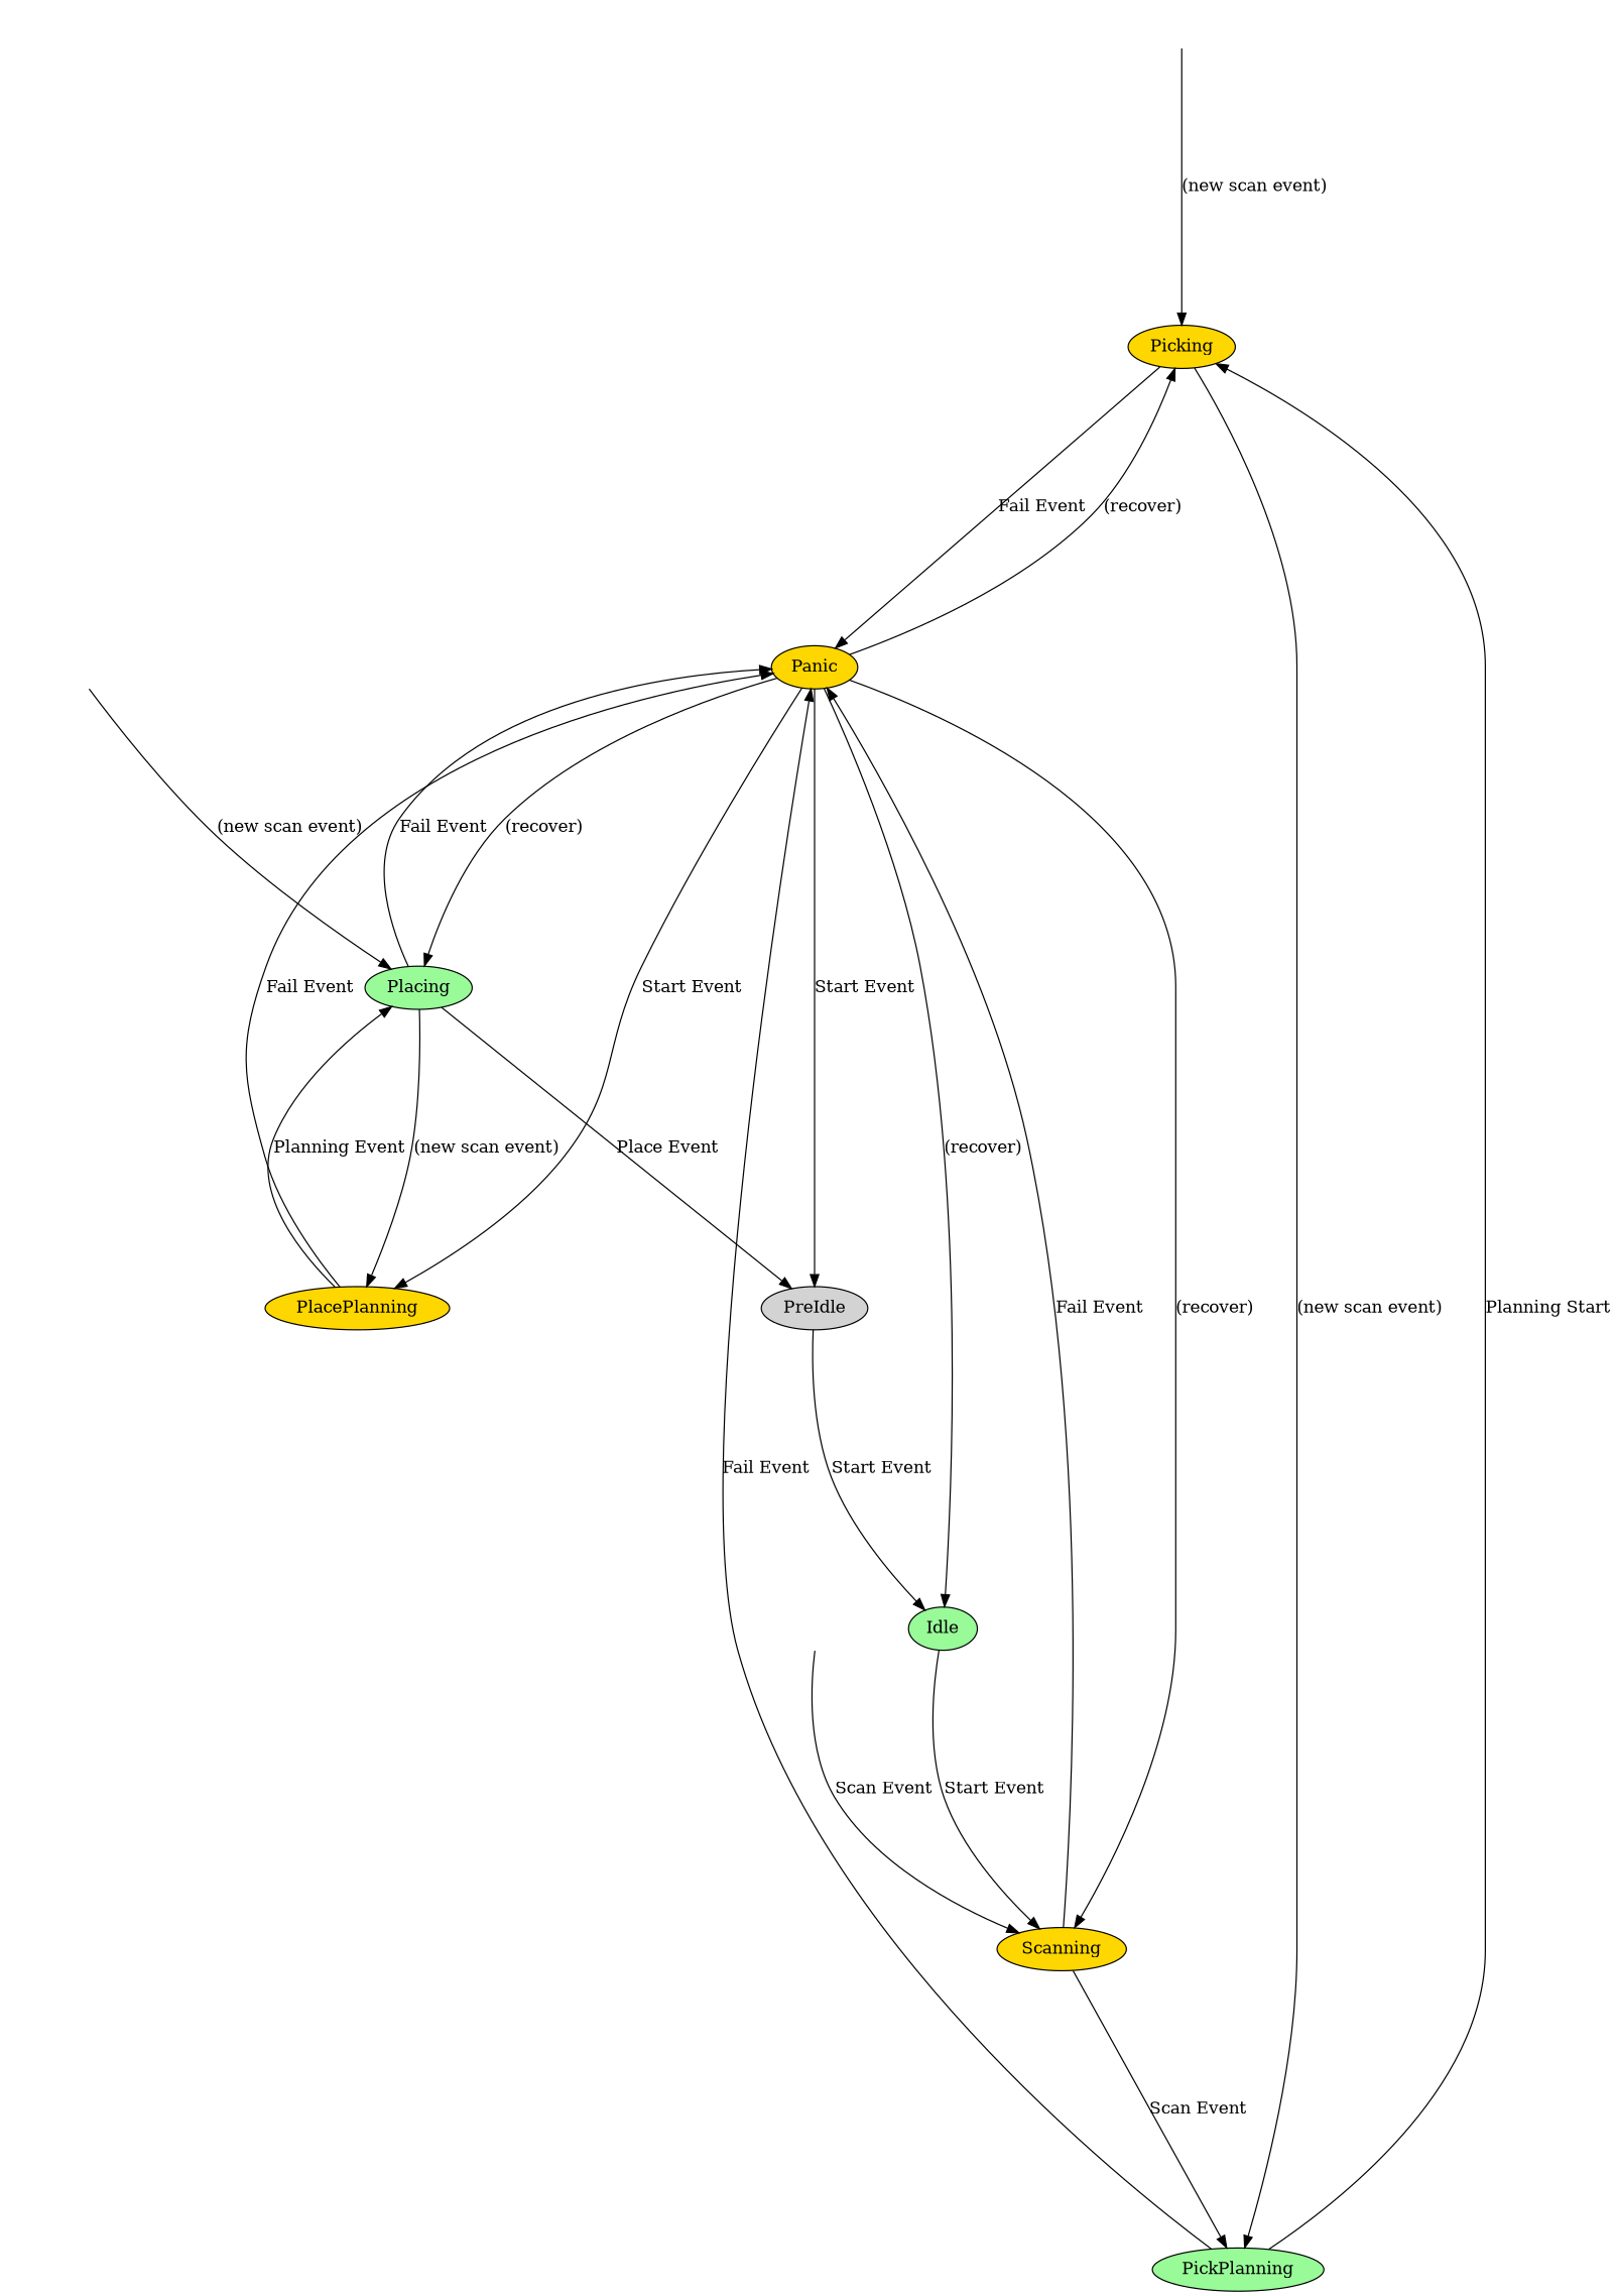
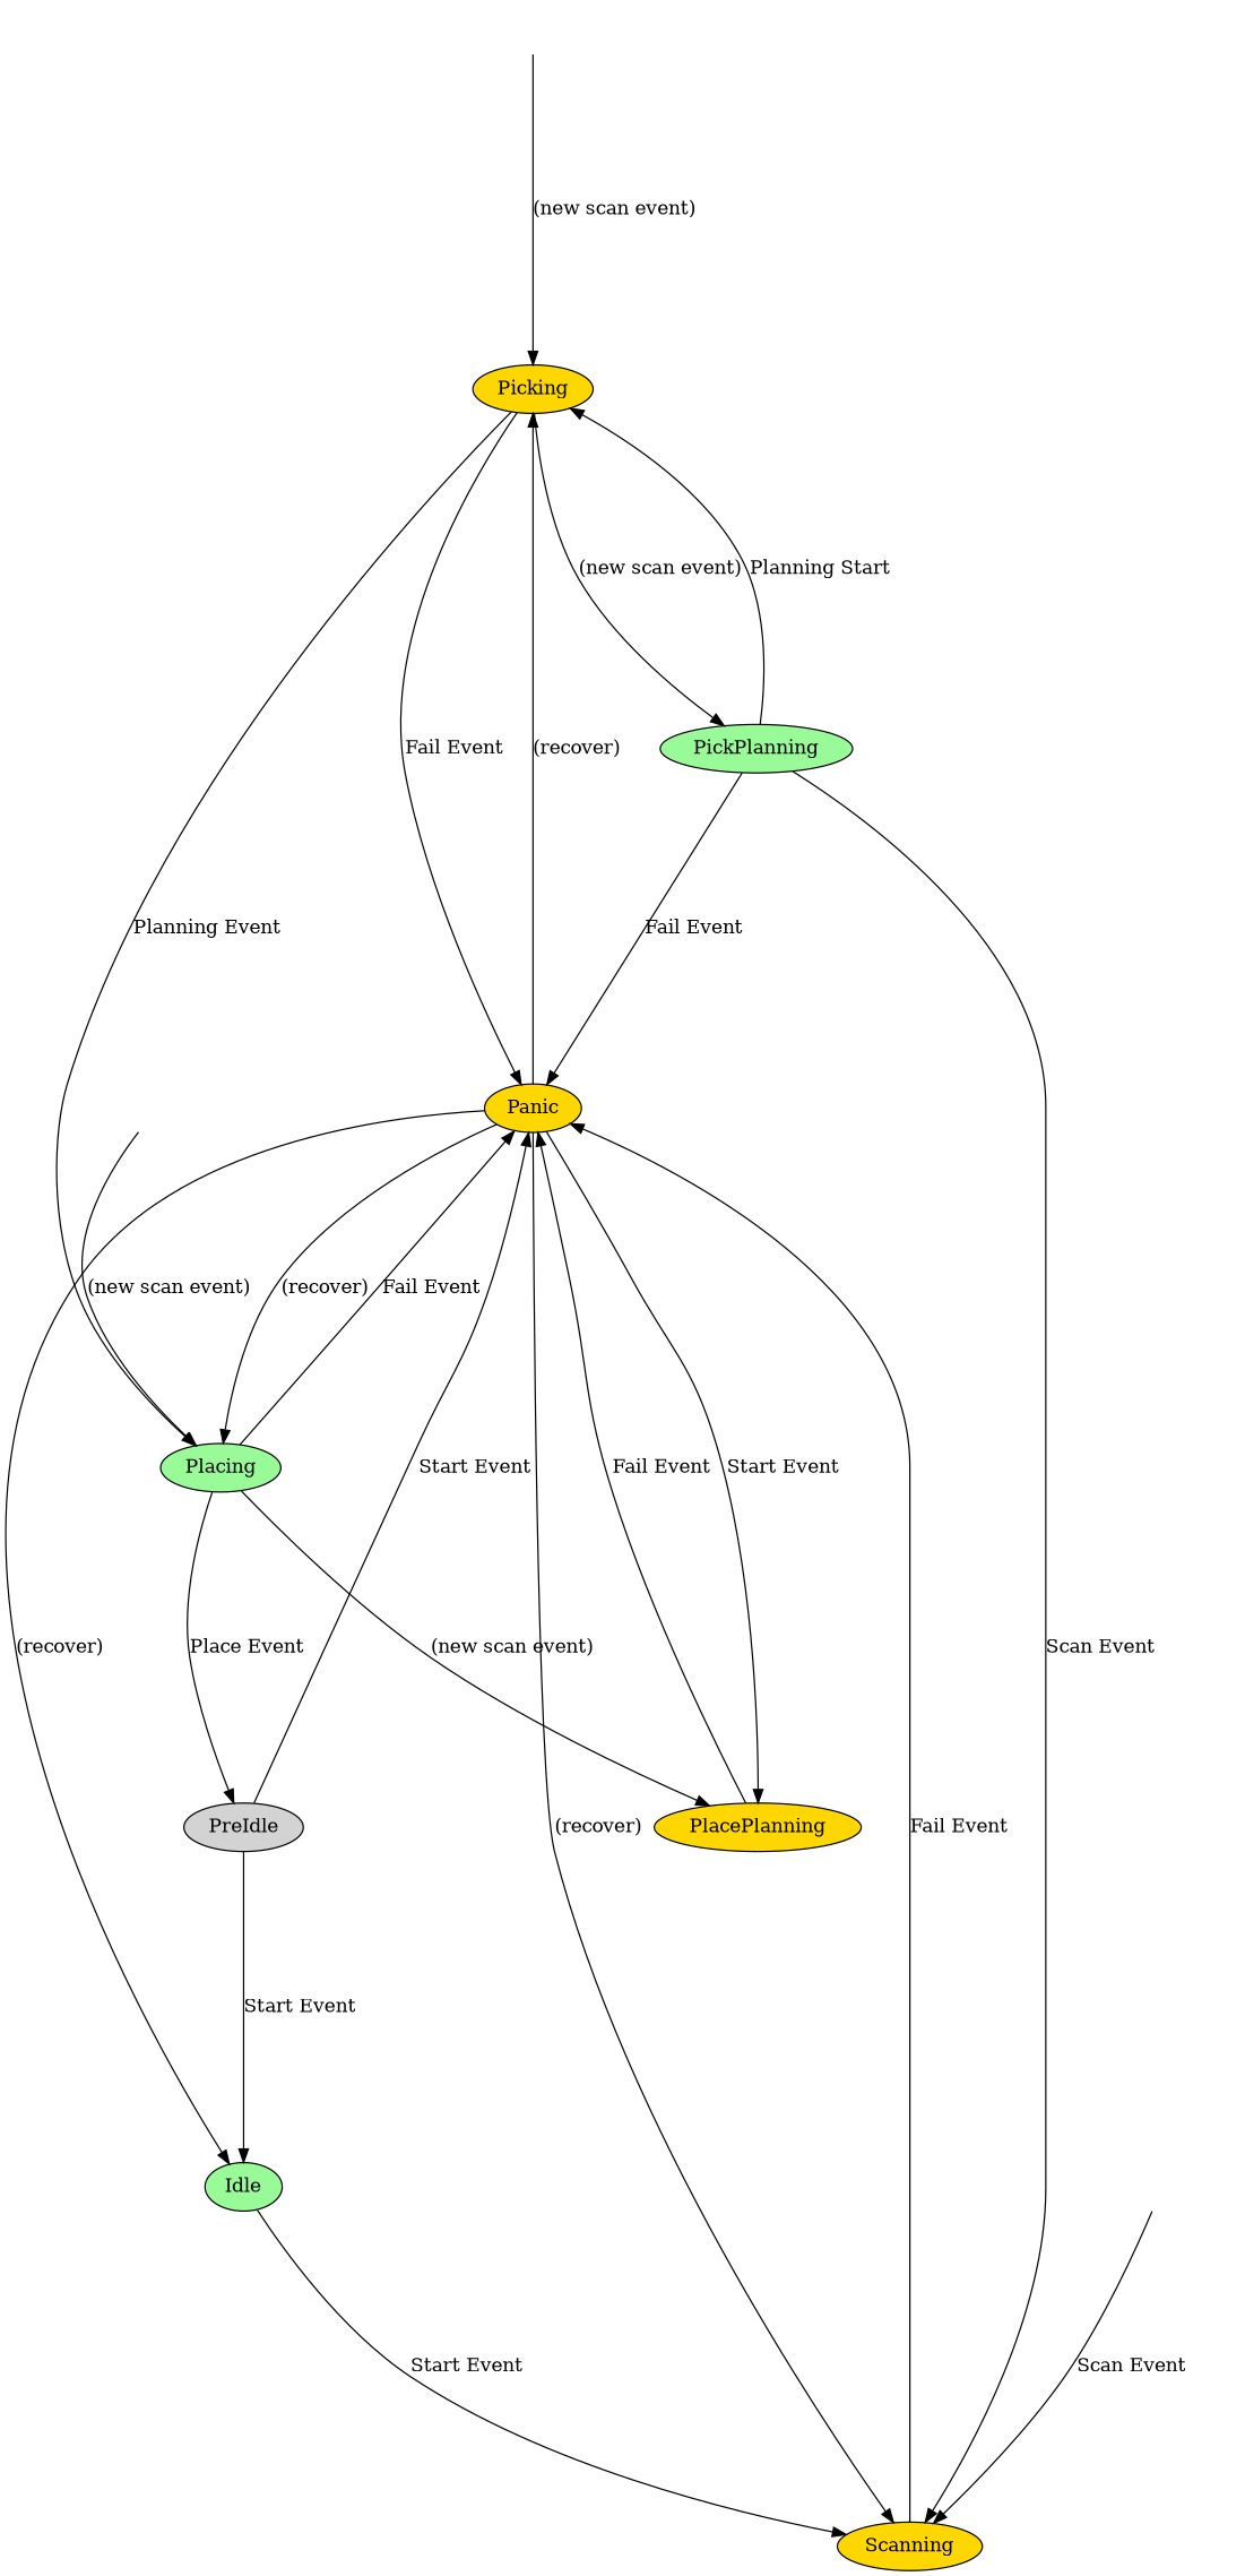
  digraph {
    ranksep=3
    root=Panic
    node [style=filled fillcolor=gold]
    edge [lblstyle="above, sloped"]
    n1 [label=inv_node1 style=invis fillcolor=""]
    Picking
    Panic
    PickPlanning [fillcolor=palegreen]
    n5 [label=inv_node2 style=invis fillcolor=""]
    Placing [fillcolor=palegreen]
    PlacePlanning
    PreIdle [fillcolor=lightgrey]
    n9 [label=inv_node3 style=invis fillcolor=""]
    Scanning
    Idle [fillcolor=palegreen]
    n1 -> Picking [label="(new scan event)"]
    Picking -> Panic [label="Fail Event"]
    Picking -> PickPlanning [label="(new scan event)"]
    Panic -> Picking [label="(recover)"]
    Panic -> Placing [label="(recover)"]
    Panic -> PlacePlanning [label="Start Event"]
-   Panic -> PreIdle [label="Start Event"]
+   PreIdle -> Panic [label="Start Event"]
    Panic -> Scanning [label="(recover)"]
    Panic -> Idle [label="(recover)"]
    PickPlanning -> Picking [label="Planning Start"]
    PickPlanning -> Panic [label="Fail Event"]
    n5 -> Placing [label="(new scan event)"]
    Placing -> Panic [label="Fail Event"]
    Placing -> PlacePlanning [label="(new scan event)"]
    Placing -> PreIdle [label="Place Event"]
    PlacePlanning -> Panic [label="Fail Event"]
-   PlacePlanning -> Placing [label="Planning Event"]
+   Picking -> Placing [label="Planning Event"]
    PreIdle -> Idle [label="Start Event"]
    n9 -> Scanning [label="Scan Event"]
    Scanning -> Panic [label="Fail Event"]
-   Scanning -> PickPlanning [label="Scan Event"]
+   PickPlanning -> Scanning [label="Scan Event"]
    Idle -> Scanning [label="Start Event"]
  }
